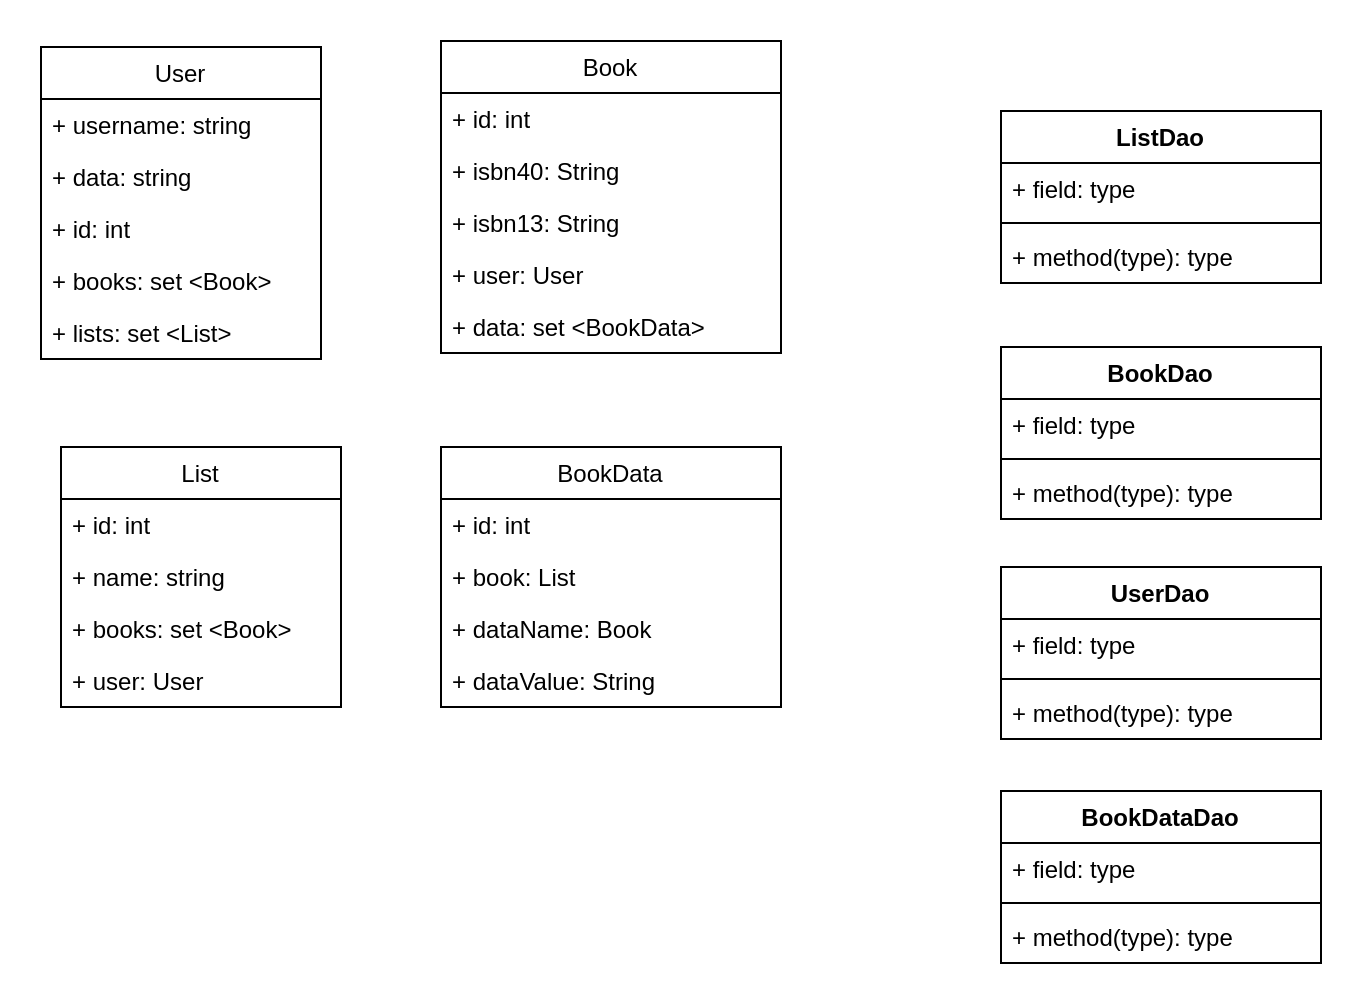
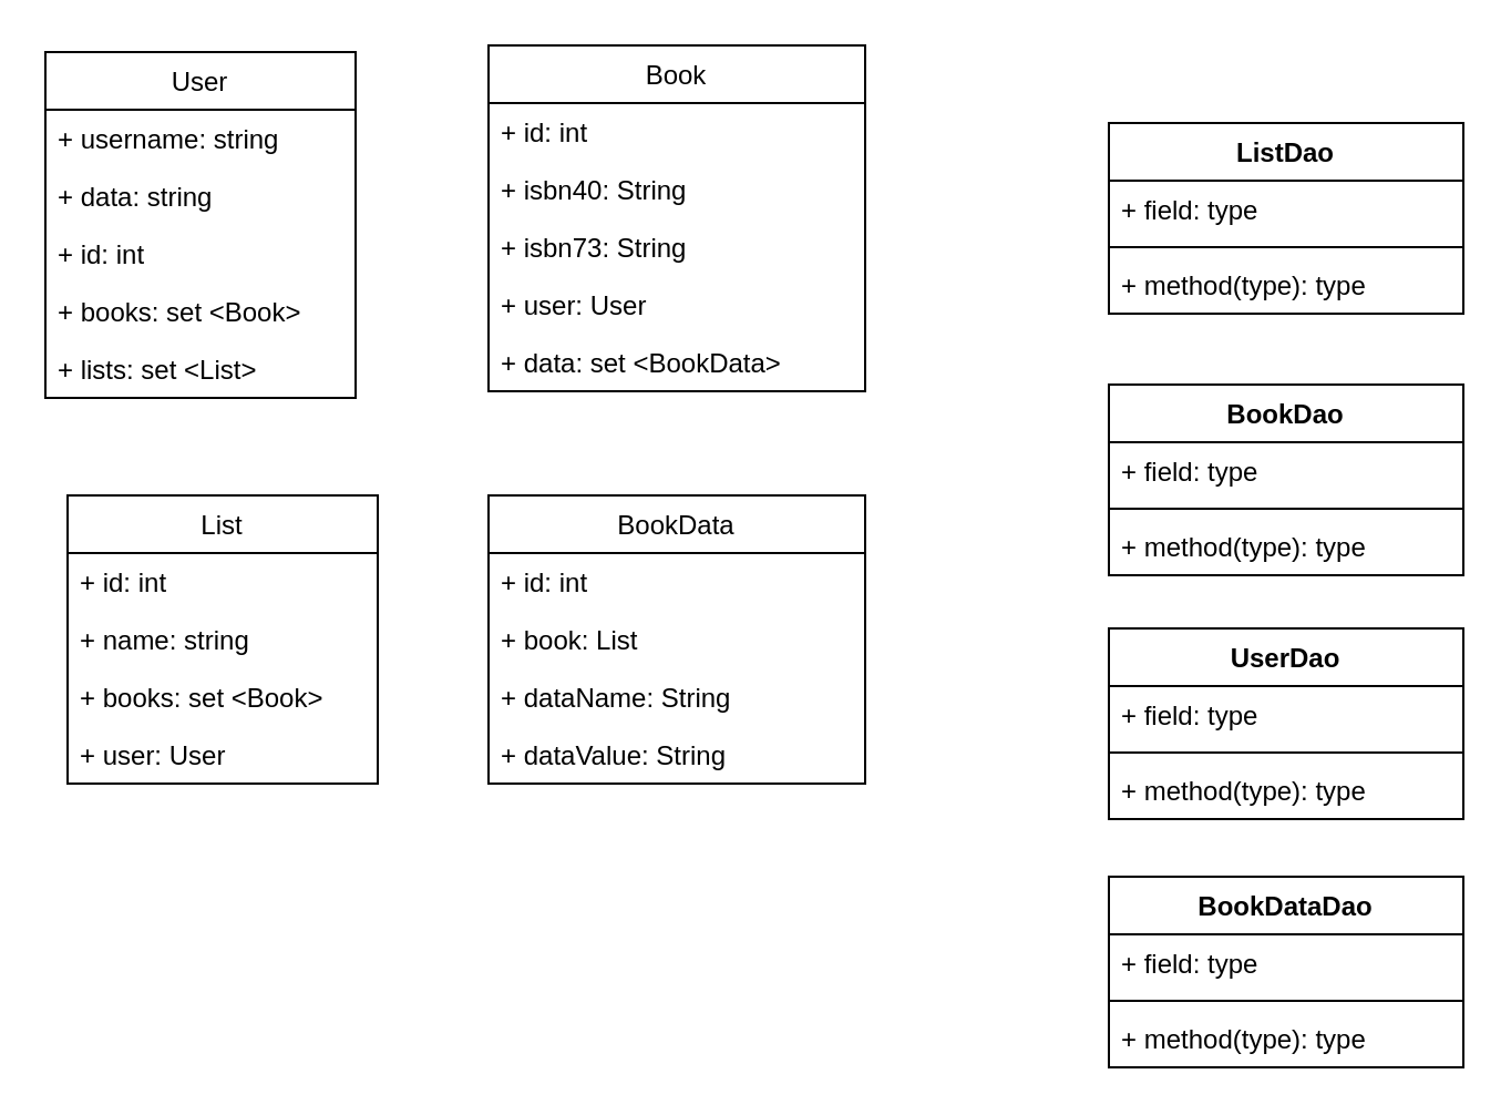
  <mxCell id="0" />
  <mxCell id="1" parent="0" />
  <mxCell id="2" value="User" style="swimlane;fontStyle=0;childLayout=stackLayout;horizontal=1;startSize=26;fillColor=none;horizontalStack=0;resizeParent=1;resizeParentMax=0;resizeLast=0;collapsible=1;marginBottom=0;" vertex="1" parent="1"><mxGeometry x="20" y="23" width="140" height="156" as="geometry" /></mxCell>
  <mxCell id="3" value="+ username: string" style="text;strokeColor=none;fillColor=none;align=left;verticalAlign=top;spacingLeft=4;spacingRight=4;overflow=hidden;rotatable=0;points=[[0,0.5],[1,0.5]];portConstraint=eastwest;" vertex="1" parent="2"><mxGeometry y="26" width="140" height="26" as="geometry" /></mxCell>
  <mxCell id="4" value="+ data: string" style="text;strokeColor=none;fillColor=none;align=left;verticalAlign=top;spacingLeft=4;spacingRight=4;overflow=hidden;rotatable=0;points=[[0,0.5],[1,0.5]];portConstraint=eastwest;" vertex="1" parent="2"><mxGeometry y="52" width="140" height="26" as="geometry" /></mxCell>
  <mxCell id="5" value="+ id: int" style="text;strokeColor=none;fillColor=none;align=left;verticalAlign=top;spacingLeft=4;spacingRight=4;overflow=hidden;rotatable=0;points=[[0,0.5],[1,0.5]];portConstraint=eastwest;" vertex="1" parent="2"><mxGeometry y="78" width="140" height="26" as="geometry" /></mxCell>
  <mxCell id="6" value="+ books: set &lt;Book&gt;" style="text;strokeColor=none;fillColor=none;align=left;verticalAlign=top;spacingLeft=4;spacingRight=4;overflow=hidden;rotatable=0;points=[[0,0.5],[1,0.5]];portConstraint=eastwest;" vertex="1" parent="2"><mxGeometry y="104" width="140" height="26" as="geometry" /></mxCell>
  <mxCell id="7" value="+ lists: set &lt;List&gt;" style="text;strokeColor=none;fillColor=none;align=left;verticalAlign=top;spacingLeft=4;spacingRight=4;overflow=hidden;rotatable=0;points=[[0,0.5],[1,0.5]];portConstraint=eastwest;" vertex="1" parent="2"><mxGeometry y="130" width="140" height="26" as="geometry" /></mxCell>
  <mxCell id="8" value="List" style="swimlane;fontStyle=0;childLayout=stackLayout;horizontal=1;startSize=26;fillColor=none;horizontalStack=0;resizeParent=1;resizeParentMax=0;resizeLast=0;collapsible=1;marginBottom=0;" vertex="1" parent="1"><mxGeometry x="30" y="223" width="140" height="130" as="geometry" /></mxCell>
  <mxCell id="9" value="+ id: int" style="text;strokeColor=none;fillColor=none;align=left;verticalAlign=top;spacingLeft=4;spacingRight=4;overflow=hidden;rotatable=0;points=[[0,0.5],[1,0.5]];portConstraint=eastwest;" vertex="1" parent="8"><mxGeometry y="26" width="140" height="26" as="geometry" /></mxCell>
  <mxCell id="10" value="+ name: string" style="text;strokeColor=none;fillColor=none;align=left;verticalAlign=top;spacingLeft=4;spacingRight=4;overflow=hidden;rotatable=0;points=[[0,0.5],[1,0.5]];portConstraint=eastwest;" vertex="1" parent="8"><mxGeometry y="52" width="140" height="26" as="geometry" /></mxCell>
  <mxCell id="11" value="+ books: set &lt;Book&gt;" style="text;strokeColor=none;fillColor=none;align=left;verticalAlign=top;spacingLeft=4;spacingRight=4;overflow=hidden;rotatable=0;points=[[0,0.5],[1,0.5]];portConstraint=eastwest;" vertex="1" parent="8"><mxGeometry y="78" width="140" height="26" as="geometry" /></mxCell>
  <mxCell id="12" value="+ user: User" style="text;strokeColor=none;fillColor=none;align=left;verticalAlign=top;spacingLeft=4;spacingRight=4;overflow=hidden;rotatable=0;points=[[0,0.5],[1,0.5]];portConstraint=eastwest;" vertex="1" parent="8"><mxGeometry y="104" width="140" height="26" as="geometry" /></mxCell>
  <mxCell id="13" value="Book" style="swimlane;fontStyle=0;childLayout=stackLayout;horizontal=1;startSize=26;fillColor=none;horizontalStack=0;resizeParent=1;resizeParentMax=0;resizeLast=0;collapsible=1;marginBottom=0;" vertex="1" parent="1"><mxGeometry x="220" y="20" width="170" height="156" as="geometry" /></mxCell>
  <mxCell id="14" value="+ id: int" style="text;strokeColor=none;fillColor=none;align=left;verticalAlign=top;spacingLeft=4;spacingRight=4;overflow=hidden;rotatable=0;points=[[0,0.5],[1,0.5]];portConstraint=eastwest;" vertex="1" parent="13"><mxGeometry y="26" width="170" height="26" as="geometry" /></mxCell>
  <mxCell id="15" value="+ isbn40: String" style="text;strokeColor=none;fillColor=none;align=left;verticalAlign=top;spacingLeft=4;spacingRight=4;overflow=hidden;rotatable=0;points=[[0,0.5],[1,0.5]];portConstraint=eastwest;" vertex="1" parent="13"><mxGeometry y="52" width="170" height="26" as="geometry" /></mxCell>
- <mxCell id="16" value="+ isbn13: String" style="text;strokeColor=none;fillColor=none;align=left;verticalAlign=top;spacingLeft=4;spacingRight=4;overflow=hidden;rotatable=0;points=[[0,0.5],[1,0.5]];portConstraint=eastwest;" vertex="1" parent="13"><mxGeometry y="78" width="170" height="26" as="geometry" /></mxCell>
+ <mxCell id="16" value="+ isbn73: String" style="text;strokeColor=none;fillColor=none;align=left;verticalAlign=top;spacingLeft=4;spacingRight=4;overflow=hidden;rotatable=0;points=[[0,0.5],[1,0.5]];portConstraint=eastwest;" vertex="1" parent="13"><mxGeometry y="78" width="170" height="26" as="geometry" /></mxCell>
  <mxCell id="17" value="+ user: User" style="text;strokeColor=none;fillColor=none;align=left;verticalAlign=top;spacingLeft=4;spacingRight=4;overflow=hidden;rotatable=0;points=[[0,0.5],[1,0.5]];portConstraint=eastwest;" vertex="1" parent="13"><mxGeometry y="104" width="170" height="26" as="geometry" /></mxCell>
  <mxCell id="18" value="+ data: set &lt;BookData&gt;" style="text;strokeColor=none;fillColor=none;align=left;verticalAlign=top;spacingLeft=4;spacingRight=4;overflow=hidden;rotatable=0;points=[[0,0.5],[1,0.5]];portConstraint=eastwest;" vertex="1" parent="13"><mxGeometry y="130" width="170" height="26" as="geometry" /></mxCell>
  <mxCell id="19" value="ListDao" style="swimlane;fontStyle=1;align=center;verticalAlign=top;childLayout=stackLayout;horizontal=1;startSize=26;horizontalStack=0;resizeParent=1;resizeParentMax=0;resizeLast=0;collapsible=1;marginBottom=0;" vertex="1" parent="1"><mxGeometry x="500" y="55" width="160" height="86" as="geometry" /></mxCell>
  <mxCell id="20" value="+ field: type" style="text;strokeColor=none;fillColor=none;align=left;verticalAlign=top;spacingLeft=4;spacingRight=4;overflow=hidden;rotatable=0;points=[[0,0.5],[1,0.5]];portConstraint=eastwest;" vertex="1" parent="19"><mxGeometry y="26" width="160" height="26" as="geometry" /></mxCell>
  <mxCell id="21" value="" style="line;strokeWidth=1;fillColor=none;align=left;verticalAlign=middle;spacingTop=-1;spacingLeft=3;spacingRight=3;rotatable=0;labelPosition=right;points=[];portConstraint=eastwest;" vertex="1" parent="19"><mxGeometry y="52" width="160" height="8" as="geometry" /></mxCell>
  <mxCell id="22" value="+ method(type): type" style="text;strokeColor=none;fillColor=none;align=left;verticalAlign=top;spacingLeft=4;spacingRight=4;overflow=hidden;rotatable=0;points=[[0,0.5],[1,0.5]];portConstraint=eastwest;" vertex="1" parent="19"><mxGeometry y="60" width="160" height="26" as="geometry" /></mxCell>
  <mxCell id="23" value="BookDao" style="swimlane;fontStyle=1;align=center;verticalAlign=top;childLayout=stackLayout;horizontal=1;startSize=26;horizontalStack=0;resizeParent=1;resizeParentMax=0;resizeLast=0;collapsible=1;marginBottom=0;" vertex="1" parent="1"><mxGeometry x="500" y="173" width="160" height="86" as="geometry" /></mxCell>
  <mxCell id="24" value="+ field: type" style="text;strokeColor=none;fillColor=none;align=left;verticalAlign=top;spacingLeft=4;spacingRight=4;overflow=hidden;rotatable=0;points=[[0,0.5],[1,0.5]];portConstraint=eastwest;" vertex="1" parent="23"><mxGeometry y="26" width="160" height="26" as="geometry" /></mxCell>
  <mxCell id="25" value="" style="line;strokeWidth=1;fillColor=none;align=left;verticalAlign=middle;spacingTop=-1;spacingLeft=3;spacingRight=3;rotatable=0;labelPosition=right;points=[];portConstraint=eastwest;" vertex="1" parent="23"><mxGeometry y="52" width="160" height="8" as="geometry" /></mxCell>
  <mxCell id="26" value="+ method(type): type" style="text;strokeColor=none;fillColor=none;align=left;verticalAlign=top;spacingLeft=4;spacingRight=4;overflow=hidden;rotatable=0;points=[[0,0.5],[1,0.5]];portConstraint=eastwest;" vertex="1" parent="23"><mxGeometry y="60" width="160" height="26" as="geometry" /></mxCell>
  <mxCell id="27" value="UserDao" style="swimlane;fontStyle=1;align=center;verticalAlign=top;childLayout=stackLayout;horizontal=1;startSize=26;horizontalStack=0;resizeParent=1;resizeParentMax=0;resizeLast=0;collapsible=1;marginBottom=0;" vertex="1" parent="1"><mxGeometry x="500" y="283" width="160" height="86" as="geometry" /></mxCell>
  <mxCell id="28" value="+ field: type" style="text;strokeColor=none;fillColor=none;align=left;verticalAlign=top;spacingLeft=4;spacingRight=4;overflow=hidden;rotatable=0;points=[[0,0.5],[1,0.5]];portConstraint=eastwest;" vertex="1" parent="27"><mxGeometry y="26" width="160" height="26" as="geometry" /></mxCell>
  <mxCell id="29" value="" style="line;strokeWidth=1;fillColor=none;align=left;verticalAlign=middle;spacingTop=-1;spacingLeft=3;spacingRight=3;rotatable=0;labelPosition=right;points=[];portConstraint=eastwest;" vertex="1" parent="27"><mxGeometry y="52" width="160" height="8" as="geometry" /></mxCell>
  <mxCell id="30" value="+ method(type): type" style="text;strokeColor=none;fillColor=none;align=left;verticalAlign=top;spacingLeft=4;spacingRight=4;overflow=hidden;rotatable=0;points=[[0,0.5],[1,0.5]];portConstraint=eastwest;" vertex="1" parent="27"><mxGeometry y="60" width="160" height="26" as="geometry" /></mxCell>
  <mxCell id="31" value="BookData" style="swimlane;fontStyle=0;childLayout=stackLayout;horizontal=1;startSize=26;fillColor=none;horizontalStack=0;resizeParent=1;resizeParentMax=0;resizeLast=0;collapsible=1;marginBottom=0;" vertex="1" parent="1"><mxGeometry x="220" y="223" width="170" height="130" as="geometry" /></mxCell>
  <mxCell id="32" value="+ id: int" style="text;strokeColor=none;fillColor=none;align=left;verticalAlign=top;spacingLeft=4;spacingRight=4;overflow=hidden;rotatable=0;points=[[0,0.5],[1,0.5]];portConstraint=eastwest;" vertex="1" parent="31"><mxGeometry y="26" width="170" height="26" as="geometry" /></mxCell>
  <mxCell id="33" value="+ book: List" style="text;strokeColor=none;fillColor=none;align=left;verticalAlign=top;spacingLeft=4;spacingRight=4;overflow=hidden;rotatable=0;points=[[0,0.5],[1,0.5]];portConstraint=eastwest;" vertex="1" parent="31"><mxGeometry y="52" width="170" height="26" as="geometry" /></mxCell>
- <mxCell id="34" value="+ dataName: Book" style="text;strokeColor=none;fillColor=none;align=left;verticalAlign=top;spacingLeft=4;spacingRight=4;overflow=hidden;rotatable=0;points=[[0,0.5],[1,0.5]];portConstraint=eastwest;" vertex="1" parent="31"><mxGeometry y="78" width="170" height="26" as="geometry" /></mxCell>
+ <mxCell id="34" value="+ dataName: String" style="text;strokeColor=none;fillColor=none;align=left;verticalAlign=top;spacingLeft=4;spacingRight=4;overflow=hidden;rotatable=0;points=[[0,0.5],[1,0.5]];portConstraint=eastwest;" vertex="1" parent="31"><mxGeometry y="78" width="170" height="26" as="geometry" /></mxCell>
  <mxCell id="35" value="+ dataValue: String" style="text;strokeColor=none;fillColor=none;align=left;verticalAlign=top;spacingLeft=4;spacingRight=4;overflow=hidden;rotatable=0;points=[[0,0.5],[1,0.5]];portConstraint=eastwest;" vertex="1" parent="31"><mxGeometry y="104" width="170" height="26" as="geometry" /></mxCell>
  <mxCell id="36" value="BookDataDao" style="swimlane;fontStyle=1;align=center;verticalAlign=top;childLayout=stackLayout;horizontal=1;startSize=26;horizontalStack=0;resizeParent=1;resizeParentMax=0;resizeLast=0;collapsible=1;marginBottom=0;" vertex="1" parent="1"><mxGeometry x="500" y="395" width="160" height="86" as="geometry" /></mxCell>
  <mxCell id="37" value="+ field: type" style="text;strokeColor=none;fillColor=none;align=left;verticalAlign=top;spacingLeft=4;spacingRight=4;overflow=hidden;rotatable=0;points=[[0,0.5],[1,0.5]];portConstraint=eastwest;" vertex="1" parent="36"><mxGeometry y="26" width="160" height="26" as="geometry" /></mxCell>
  <mxCell id="38" value="" style="line;strokeWidth=1;fillColor=none;align=left;verticalAlign=middle;spacingTop=-1;spacingLeft=3;spacingRight=3;rotatable=0;labelPosition=right;points=[];portConstraint=eastwest;" vertex="1" parent="36"><mxGeometry y="52" width="160" height="8" as="geometry" /></mxCell>
  <mxCell id="39" value="+ method(type): type" style="text;strokeColor=none;fillColor=none;align=left;verticalAlign=top;spacingLeft=4;spacingRight=4;overflow=hidden;rotatable=0;points=[[0,0.5],[1,0.5]];portConstraint=eastwest;" vertex="1" parent="36"><mxGeometry y="60" width="160" height="26" as="geometry" /></mxCell>
